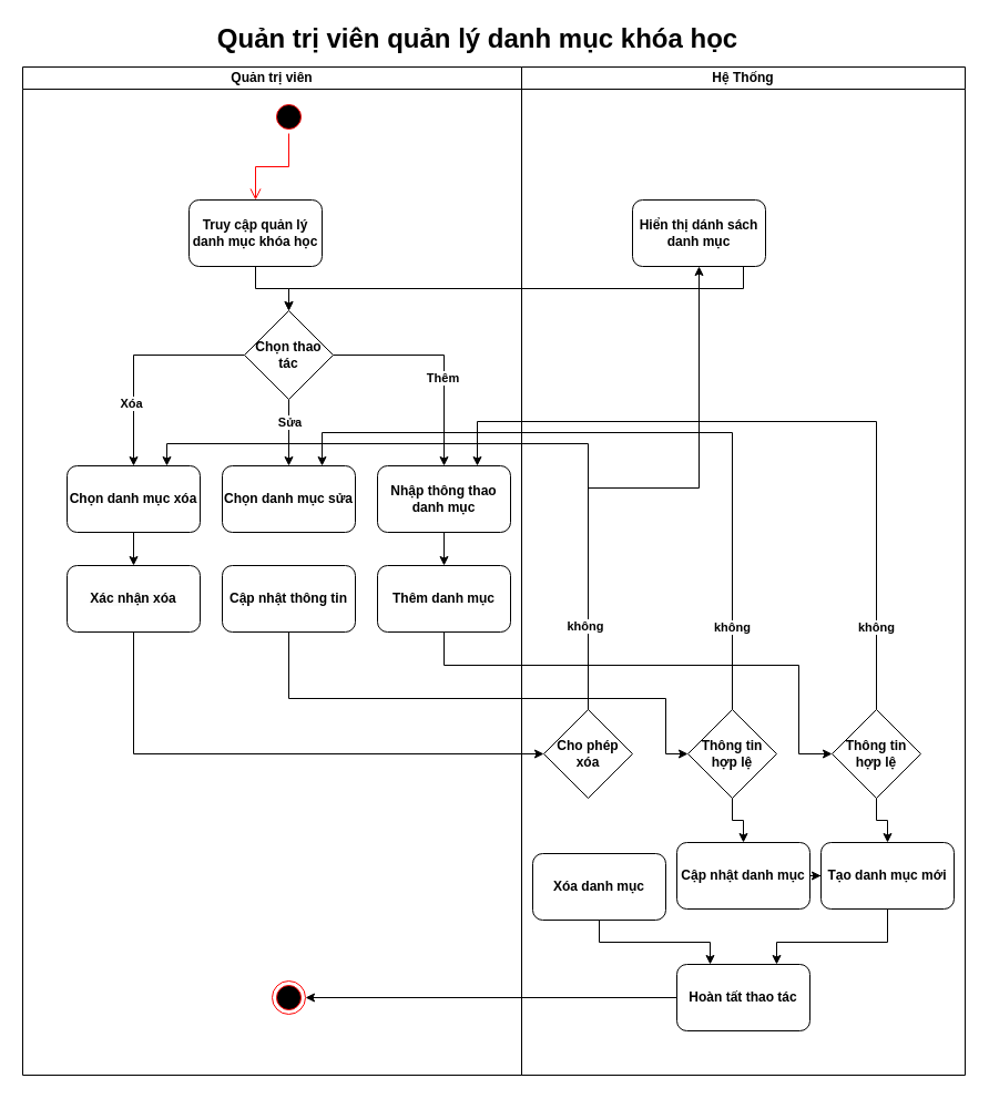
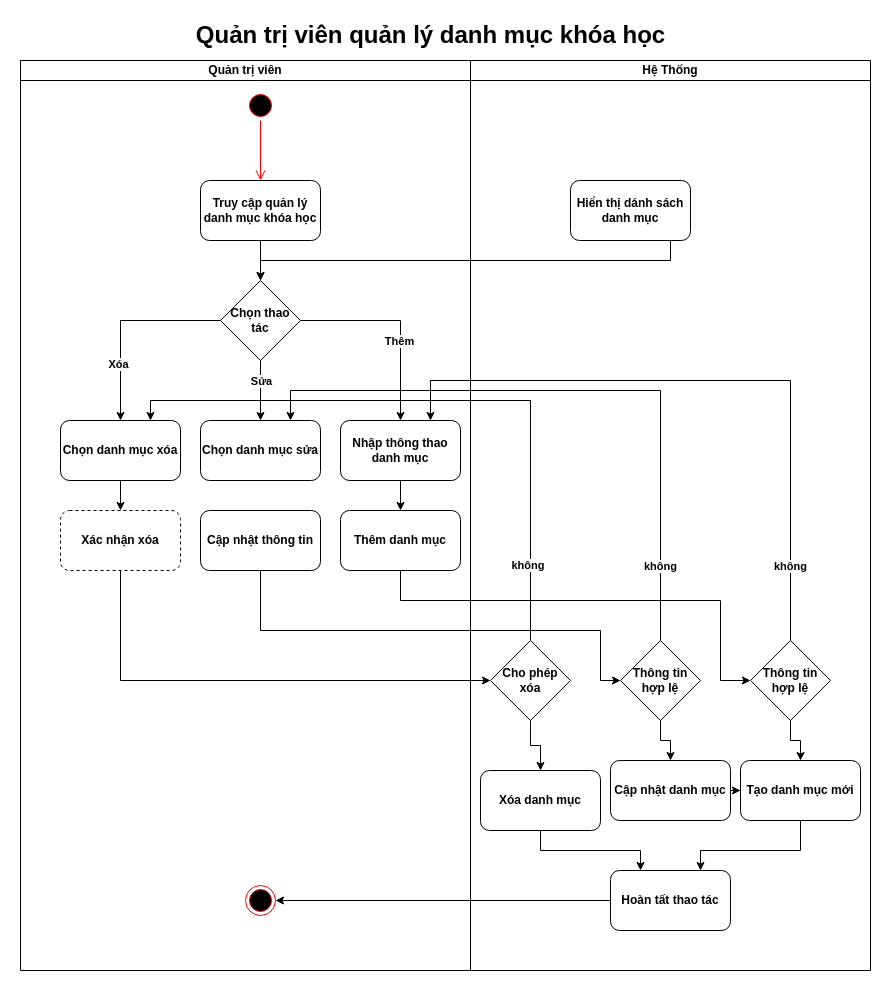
  <mxCell id="0" />
  <mxCell id="1" parent="0" />
  <mxCell id="2" value="Quản trị viên" style="swimlane;startSize=20;whiteSpace=wrap;html=1;fontStyle=1" vertex="1" parent="1"><mxGeometry y="60" width="450" height="910" as="geometry" x="20" /></mxCell>
  <mxCell id="3" value="" style="ellipse;html=1;shape=startState;fillColor=#000000;strokeColor=#ff0000;fontStyle=1" vertex="1" parent="2"><mxGeometry x="225" y="30" width="30" height="30" as="geometry" /></mxCell>
  <mxCell id="4" value="" style="edgeStyle=orthogonalEdgeStyle;html=1;verticalAlign=bottom;endArrow=open;endSize=8;strokeColor=#ff0000;rounded=0;fontStyle=1;entryX=0.5;entryY=0;entryDx=0;entryDy=0;" edge="1" parent="2" source="3" target="17"><mxGeometry relative="1" as="geometry"><mxPoint x="185" y="120" as="targetPoint" /><Array as="points" /></mxGeometry></mxCell>
  <mxCell id="5" style="edgeStyle=orthogonalEdgeStyle;rounded=0;orthogonalLoop=1;jettySize=auto;html=1;fontStyle=1" edge="1" parent="2" source="11" target="13"><mxGeometry relative="1" as="geometry" /></mxCell>
  <mxCell id="6" value="Xóa" style="edgeLabel;html=1;align=center;verticalAlign=middle;resizable=0;points=[];fontStyle=1" vertex="1" connectable="0" parent="5"><mxGeometry x="0.433" y="-3" relative="1" as="geometry"><mxPoint as="offset" /></mxGeometry></mxCell>
  <mxCell id="7" style="edgeStyle=orthogonalEdgeStyle;rounded=0;orthogonalLoop=1;jettySize=auto;html=1;fontStyle=1" edge="1" parent="2" source="11" target="14"><mxGeometry relative="1" as="geometry" /></mxCell>
  <mxCell id="8" value="Sửa" style="edgeLabel;html=1;align=center;verticalAlign=middle;resizable=0;points=[];fontStyle=1" vertex="1" connectable="0" parent="7"><mxGeometry x="0.444" y="-3" relative="1" as="geometry"><mxPoint x="3" y="-23" as="offset" /></mxGeometry></mxCell>
  <mxCell id="9" style="edgeStyle=orthogonalEdgeStyle;rounded=0;orthogonalLoop=1;jettySize=auto;html=1;fontStyle=1" edge="1" parent="2" source="11" target="16"><mxGeometry relative="1" as="geometry" /></mxCell>
  <mxCell id="10" value="Thêm" style="edgeLabel;html=1;align=center;verticalAlign=middle;resizable=0;points=[];fontStyle=1" vertex="1" connectable="0" parent="9"><mxGeometry x="0.215" y="-2" relative="1" as="geometry"><mxPoint y="-2" as="offset" /></mxGeometry></mxCell>
  <mxCell id="11" value="Chọn thao tác" style="rhombus;whiteSpace=wrap;html=1;fontStyle=1" vertex="1" parent="2"><mxGeometry x="200" y="220" width="80" height="80" as="geometry" /></mxCell>
  <mxCell id="12" style="edgeStyle=orthogonalEdgeStyle;rounded=0;orthogonalLoop=1;jettySize=auto;html=1;fontStyle=1" edge="1" parent="2" source="13" target="18"><mxGeometry relative="1" as="geometry" /></mxCell>
  <mxCell id="13" value="Chọn danh mục xóa" style="rounded=1;whiteSpace=wrap;html=1;fontStyle=1" vertex="1" parent="2"><mxGeometry x="40" y="360" width="120" height="60" as="geometry" /></mxCell>
  <mxCell id="14" value="Chọn danh mục sửa" style="rounded=1;whiteSpace=wrap;html=1;fontStyle=1" vertex="1" parent="2"><mxGeometry x="180" y="360" width="120" height="60" as="geometry" /></mxCell>
  <mxCell id="15" style="edgeStyle=orthogonalEdgeStyle;rounded=0;orthogonalLoop=1;jettySize=auto;html=1;fontStyle=1" edge="1" parent="2" source="16" target="20"><mxGeometry relative="1" as="geometry" /></mxCell>
  <mxCell id="16" value="Nhập thông thao danh mục" style="rounded=1;whiteSpace=wrap;html=1;fontStyle=1" vertex="1" parent="2"><mxGeometry x="320" y="360" width="120" height="60" as="geometry" /></mxCell>
- <mxCell id="17" value="Truy cập quản lý danh mục khóa học" style="rounded=1;whiteSpace=wrap;html=1;fontStyle=1" vertex="1" parent="2"><mxGeometry x="150" y="120" width="120" height="60" as="geometry" /></mxCell>
- <mxCell id="18" value="&lt;span style=&quot;color: rgb(0, 0, 0); font-family: Helvetica; font-size: 12px; font-style: normal; font-variant-ligatures: normal; font-variant-caps: normal; letter-spacing: normal; orphans: 2; text-align: center; text-indent: 0px; text-transform: none; widows: 2; word-spacing: 0px; -webkit-text-stroke-width: 0px; white-space: normal; background-color: rgb(251, 251, 251); text-decoration-thickness: initial; text-decoration-style: initial; text-decoration-color: initial; float: none; display: inline !important;&quot;&gt;Xác nhận xóa&lt;/span&gt;" style="rounded=1;whiteSpace=wrap;html=1;fontStyle=1" vertex="1" parent="2"><mxGeometry x="40" y="450" width="120" height="60" as="geometry" /></mxCell>
+ <mxCell id="17" value="Truy cập quản lý danh mục khóa học" style="rounded=1;whiteSpace=wrap;html=1;fontStyle=1" vertex="1" parent="2"><mxGeometry x="180" y="120" width="120" height="60" as="geometry" /></mxCell>
+ <mxCell id="18" value="&lt;span style=&quot;color: rgb(0, 0, 0); font-family: Helvetica; font-size: 12px; font-style: normal; font-variant-ligatures: normal; font-variant-caps: normal; letter-spacing: normal; orphans: 2; text-align: center; text-indent: 0px; text-transform: none; widows: 2; word-spacing: 0px; -webkit-text-stroke-width: 0px; white-space: normal; background-color: rgb(251, 251, 251); text-decoration-thickness: initial; text-decoration-style: initial; text-decoration-color: initial; float: none; display: inline !important;&quot;&gt;Xác nhận xóa&lt;/span&gt;" style="rounded=1;whiteSpace=wrap;html=1;fontStyle=1;dashed=1;" vertex="1" parent="2"><mxGeometry x="40" y="450" width="120" height="60" as="geometry" /></mxCell>
  <mxCell id="19" value="Cập nhật thông tin" style="rounded=1;whiteSpace=wrap;html=1;fontStyle=1" vertex="1" parent="2"><mxGeometry x="180" y="450" width="120" height="60" as="geometry" /></mxCell>
  <mxCell id="20" value="Thêm danh mục" style="rounded=1;whiteSpace=wrap;html=1;fontStyle=1" vertex="1" parent="2"><mxGeometry x="320" y="450" width="120" height="60" as="geometry" /></mxCell>
  <mxCell id="21" value="" style="ellipse;html=1;shape=endState;fillColor=#000000;strokeColor=#ff0000;fontStyle=1" vertex="1" parent="2"><mxGeometry x="225" y="825" width="30" height="30" as="geometry" /></mxCell>
  <mxCell id="22" value="Hệ Thống" style="swimlane;startSize=20;whiteSpace=wrap;html=1;fontStyle=1" vertex="1" parent="1"><mxGeometry x="470" y="60" width="400" height="910" as="geometry" /></mxCell>
  <mxCell id="23" value="Hiển thị dánh sách danh mục" style="rounded=1;whiteSpace=wrap;html=1;fontStyle=1" vertex="1" parent="22"><mxGeometry x="100" y="120" width="120" height="60" as="geometry" /></mxCell>
- <mxCell id="24" style="edgeStyle=orthogonalEdgeStyle;rounded=0;orthogonalLoop=1;jettySize=auto;html=1;fontStyle=1;" edge="1" parent="22" source="25" target="23"><mxGeometry relative="1" as="geometry" /></mxCell>
+ <mxCell id="24" style="edgeStyle=orthogonalEdgeStyle;rounded=0;orthogonalLoop=1;jettySize=auto;html=1;fontStyle=1" edge="1" parent="22" source="25" target="32"><mxGeometry relative="1" as="geometry" /></mxCell>
  <mxCell id="25" value="Cho phép xóa" style="rhombus;whiteSpace=wrap;html=1;fontStyle=1" vertex="1" parent="22"><mxGeometry x="20" y="580" width="80" height="80" as="geometry" /></mxCell>
  <mxCell id="26" style="edgeStyle=orthogonalEdgeStyle;rounded=0;orthogonalLoop=1;jettySize=auto;html=1;fontStyle=1" edge="1" parent="22" source="27" target="34"><mxGeometry relative="1" as="geometry" /></mxCell>
  <mxCell id="27" value="Thông tin hợp lệ" style="rhombus;whiteSpace=wrap;html=1;fontStyle=1" vertex="1" parent="22"><mxGeometry x="150" y="580" width="80" height="80" as="geometry" /></mxCell>
  <mxCell id="28" style="edgeStyle=orthogonalEdgeStyle;rounded=0;orthogonalLoop=1;jettySize=auto;html=1;entryX=0.5;entryY=0;entryDx=0;entryDy=0;fontStyle=1" edge="1" parent="22" source="29" target="36"><mxGeometry relative="1" as="geometry" /></mxCell>
  <mxCell id="29" value="Thông tin hợp lệ" style="rhombus;whiteSpace=wrap;html=1;fontStyle=1" vertex="1" parent="22"><mxGeometry x="280" y="580" width="80" height="80" as="geometry" /></mxCell>
  <mxCell id="30" value="Hoàn tất thao tác" style="rounded=1;whiteSpace=wrap;html=1;fontStyle=1" vertex="1" parent="22"><mxGeometry x="140" y="810" width="120" height="60" as="geometry" /></mxCell>
  <mxCell id="31" style="edgeStyle=orthogonalEdgeStyle;rounded=0;orthogonalLoop=1;jettySize=auto;html=1;entryX=0.25;entryY=0;entryDx=0;entryDy=0;fontStyle=1" edge="1" parent="22" source="32" target="30"><mxGeometry relative="1" as="geometry"><Array as="points"><mxPoint x="70" y="790" /><mxPoint x="170" y="790" /></Array></mxGeometry></mxCell>
  <mxCell id="32" value="Xóa danh mục" style="rounded=1;whiteSpace=wrap;html=1;fontStyle=1" vertex="1" parent="22"><mxGeometry x="10" y="710" width="120" height="60" as="geometry" /></mxCell>
  <mxCell id="33" style="edgeStyle=orthogonalEdgeStyle;rounded=0;orthogonalLoop=1;jettySize=auto;html=1;fontStyle=1;" edge="1" parent="22" source="34" target="36"><mxGeometry relative="1" as="geometry" /></mxCell>
  <mxCell id="34" value="Cập nhật danh mục" style="rounded=1;whiteSpace=wrap;html=1;fontStyle=1" vertex="1" parent="22"><mxGeometry x="140" y="700" width="120" height="60" as="geometry" /></mxCell>
  <mxCell id="35" style="edgeStyle=orthogonalEdgeStyle;rounded=0;orthogonalLoop=1;jettySize=auto;html=1;entryX=0.75;entryY=0;entryDx=0;entryDy=0;fontStyle=1" edge="1" parent="22" source="36" target="30"><mxGeometry relative="1" as="geometry"><Array as="points"><mxPoint x="330" y="790" /><mxPoint x="230" y="790" /></Array></mxGeometry></mxCell>
  <mxCell id="36" value="Tạo danh mục mới" style="rounded=1;whiteSpace=wrap;html=1;fontStyle=1" vertex="1" parent="22"><mxGeometry x="270" y="700" width="120" height="60" as="geometry" /></mxCell>
  <mxCell id="37" value="&lt;span style=&quot;font-size: 24px;&quot;&gt;Quản trị viên quản lý danh mục khóa học&lt;/span&gt;" style="text;html=1;align=center;verticalAlign=middle;whiteSpace=wrap;rounded=0;fontStyle=1" vertex="1" parent="1"><mxGeometry x="160" y="20" width="541" height="30" as="geometry" /></mxCell>
  <mxCell id="38" style="edgeStyle=orthogonalEdgeStyle;rounded=0;orthogonalLoop=1;jettySize=auto;html=1;fontStyle=1;" edge="1" parent="1" source="17" target="11"><mxGeometry relative="1" as="geometry" /></mxCell>
  <mxCell id="39" style="edgeStyle=orthogonalEdgeStyle;rounded=0;orthogonalLoop=1;jettySize=auto;html=1;fontStyle=1;entryX=0.5;entryY=0;entryDx=0;entryDy=0;" edge="1" parent="1" source="23" target="11"><mxGeometry relative="1" as="geometry"><mxPoint x="205" y="300" as="targetPoint" /><Array as="points"><mxPoint x="670" y="260" /><mxPoint x="260" y="260" /></Array></mxGeometry></mxCell>
  <mxCell id="40" style="edgeStyle=orthogonalEdgeStyle;rounded=0;orthogonalLoop=1;jettySize=auto;html=1;entryX=0;entryY=0.5;entryDx=0;entryDy=0;fontStyle=1" edge="1" parent="1" source="18" target="25"><mxGeometry relative="1" as="geometry"><Array as="points"><mxPoint x="120" y="680" /></Array></mxGeometry></mxCell>
  <mxCell id="41" style="edgeStyle=orthogonalEdgeStyle;rounded=0;orthogonalLoop=1;jettySize=auto;html=1;entryX=0.75;entryY=0;entryDx=0;entryDy=0;fontStyle=1" edge="1" parent="1" source="25" target="13"><mxGeometry relative="1" as="geometry"><Array as="points"><mxPoint x="530" y="400" /><mxPoint x="150" y="400" /></Array></mxGeometry></mxCell>
  <mxCell id="42" value="không&amp;nbsp;" style="edgeLabel;html=1;align=center;verticalAlign=middle;resizable=0;points=[];fontStyle=1" vertex="1" connectable="0" parent="41"><mxGeometry x="-0.762" y="2" relative="1" as="geometry"><mxPoint as="offset" /></mxGeometry></mxCell>
  <mxCell id="43" style="edgeStyle=orthogonalEdgeStyle;rounded=0;orthogonalLoop=1;jettySize=auto;html=1;entryX=0.75;entryY=0;entryDx=0;entryDy=0;fontStyle=1" edge="1" parent="1" source="27" target="14"><mxGeometry relative="1" as="geometry"><Array as="points"><mxPoint x="660" y="390" /><mxPoint x="290" y="390" /></Array></mxGeometry></mxCell>
  <mxCell id="44" value="không" style="edgeLabel;html=1;align=center;verticalAlign=middle;resizable=0;points=[];fontStyle=1" vertex="1" connectable="0" parent="43"><mxGeometry x="-0.769" y="1" relative="1" as="geometry"><mxPoint as="offset" /></mxGeometry></mxCell>
  <mxCell id="45" style="edgeStyle=orthogonalEdgeStyle;rounded=0;orthogonalLoop=1;jettySize=auto;html=1;entryX=0.75;entryY=0;entryDx=0;entryDy=0;fontStyle=1" edge="1" parent="1" source="29" target="16"><mxGeometry relative="1" as="geometry"><Array as="points"><mxPoint x="790" y="380" /><mxPoint x="430" y="380" /></Array></mxGeometry></mxCell>
  <mxCell id="46" value="không" style="edgeLabel;html=1;align=center;verticalAlign=middle;resizable=0;points=[];fontStyle=1" vertex="1" connectable="0" parent="45"><mxGeometry x="-0.773" y="1" relative="1" as="geometry"><mxPoint as="offset" /></mxGeometry></mxCell>
  <mxCell id="47" style="edgeStyle=orthogonalEdgeStyle;rounded=0;orthogonalLoop=1;jettySize=auto;html=1;entryX=0;entryY=0.5;entryDx=0;entryDy=0;fontStyle=1" edge="1" parent="1" source="19" target="27"><mxGeometry relative="1" as="geometry"><Array as="points"><mxPoint x="260" y="630" /><mxPoint x="600" y="630" /><mxPoint x="600" y="680" /></Array></mxGeometry></mxCell>
  <mxCell id="48" style="edgeStyle=orthogonalEdgeStyle;rounded=0;orthogonalLoop=1;jettySize=auto;html=1;entryX=0;entryY=0.5;entryDx=0;entryDy=0;fontStyle=1" edge="1" parent="1" source="20" target="29"><mxGeometry relative="1" as="geometry"><Array as="points"><mxPoint x="400" y="600" /><mxPoint x="720" y="600" /><mxPoint x="720" y="680" /></Array></mxGeometry></mxCell>
  <mxCell id="49" style="edgeStyle=orthogonalEdgeStyle;rounded=0;orthogonalLoop=1;jettySize=auto;html=1;entryX=1;entryY=0.5;entryDx=0;entryDy=0;fontStyle=1" edge="1" parent="1" source="30" target="21"><mxGeometry relative="1" as="geometry" /></mxCell>
